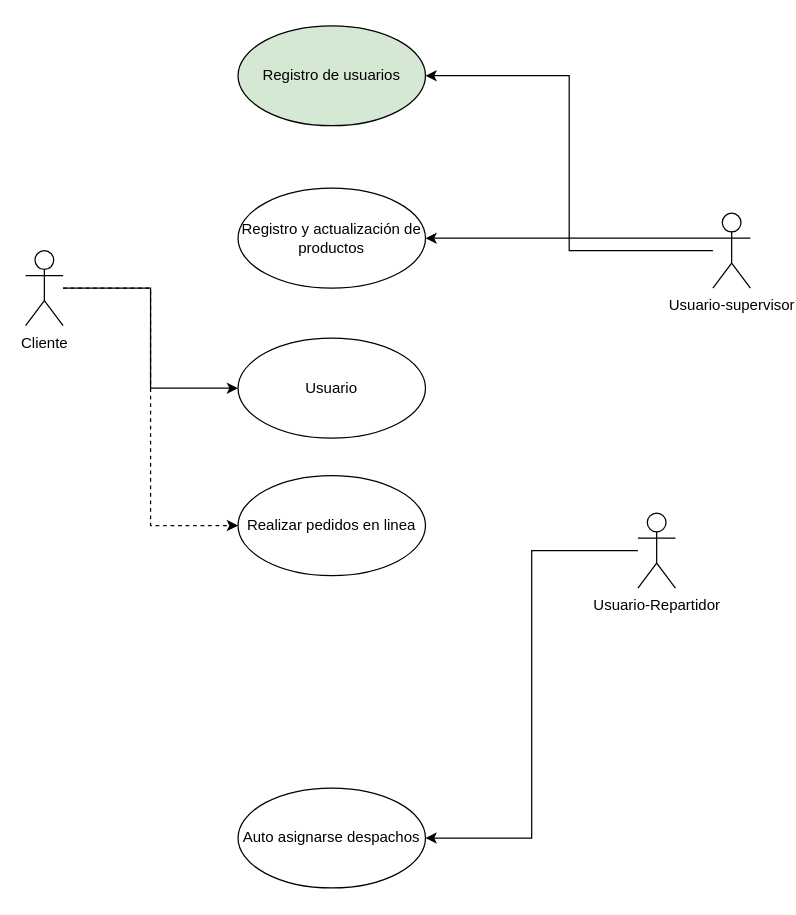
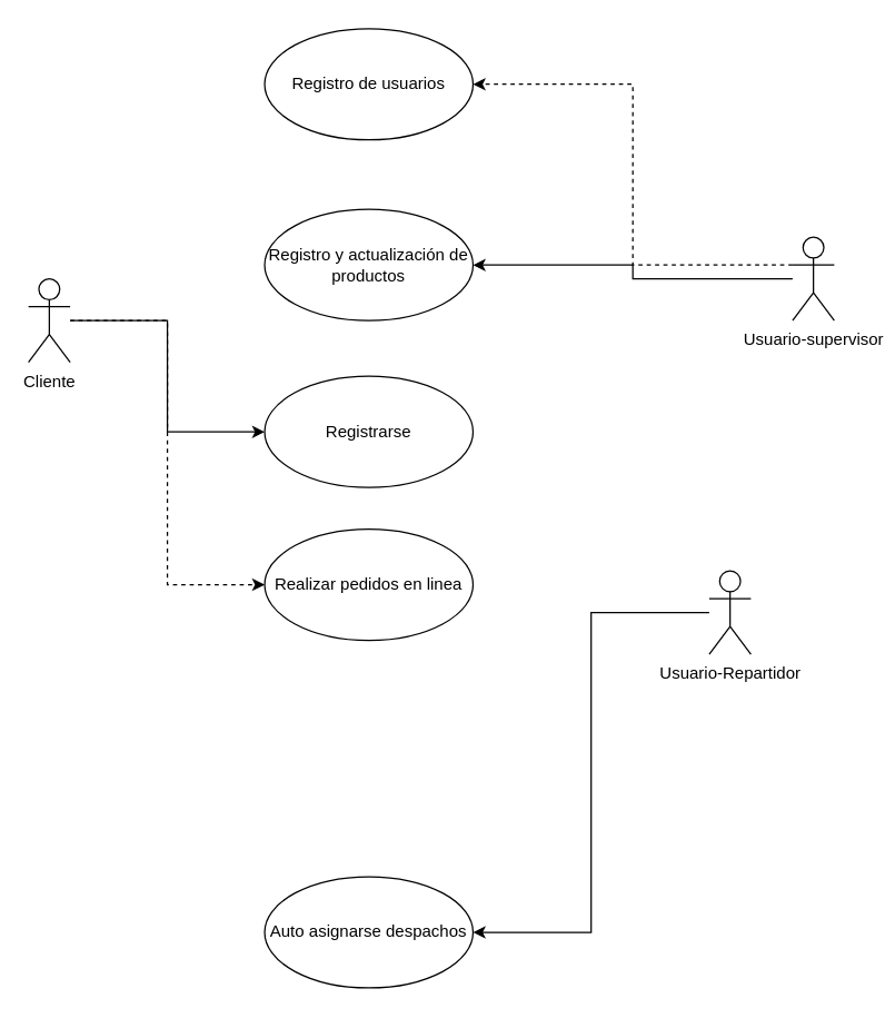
  <mxCell id="0" />
  <mxCell id="1" parent="0" />
  <mxCell id="2" style="edgeStyle=orthogonalEdgeStyle;rounded=0;orthogonalLoop=1;jettySize=auto;html=1;entryX=0;entryY=0.5;entryDx=0;entryDy=0;" parent="1" source="4" target="11" edge="1"><mxGeometry relative="1" as="geometry" /></mxCell>
  <mxCell id="3" style="edgeStyle=orthogonalEdgeStyle;rounded=0;orthogonalLoop=1;jettySize=auto;html=1;entryX=0;entryY=0.5;entryDx=0;entryDy=0;dashed=1;" parent="1" source="4" target="13" edge="1"><mxGeometry relative="1" as="geometry" /></mxCell>
  <mxCell id="4" value="Cliente" style="shape=umlActor;verticalLabelPosition=bottom;verticalAlign=top;html=1;outlineConnect=0;" parent="1" vertex="1"><mxGeometry x="20" y="200" width="30" height="60" as="geometry" /></mxCell>
- <mxCell id="5" style="edgeStyle=orthogonalEdgeStyle;rounded=0;orthogonalLoop=1;jettySize=auto;html=1;exitX=0;exitY=0.333;exitDx=0;exitDy=0;exitPerimeter=0;entryX=1;entryY=0.5;entryDx=0;entryDy=0;" parent="1" source="7" target="10" edge="1"><mxGeometry relative="1" as="geometry" /></mxCell>
+ <mxCell id="5" style="edgeStyle=orthogonalEdgeStyle;rounded=0;orthogonalLoop=1;jettySize=auto;html=1;exitX=0;exitY=0.333;exitDx=0;exitDy=0;exitPerimeter=0;entryX=1;entryY=0.5;entryDx=0;entryDy=0;dashed=1;" parent="1" source="7" target="10" edge="1"><mxGeometry relative="1" as="geometry" /></mxCell>
  <mxCell id="6" style="edgeStyle=orthogonalEdgeStyle;rounded=0;orthogonalLoop=1;jettySize=auto;html=1;" parent="1" source="7" target="12" edge="1"><mxGeometry relative="1" as="geometry" /></mxCell>
  <mxCell id="7" value="Usuario-supervisor" style="shape=umlActor;verticalLabelPosition=bottom;verticalAlign=top;html=1;outlineConnect=0;" parent="1" vertex="1"><mxGeometry x="570" y="170" width="30" height="60" as="geometry" /></mxCell>
  <mxCell id="8" style="edgeStyle=orthogonalEdgeStyle;rounded=0;orthogonalLoop=1;jettySize=auto;html=1;entryX=1;entryY=0.5;entryDx=0;entryDy=0;" parent="1" source="9" target="14" edge="1"><mxGeometry relative="1" as="geometry" /></mxCell>
  <mxCell id="9" value="Usuario-Repartidor" style="shape=umlActor;verticalLabelPosition=bottom;verticalAlign=top;html=1;outlineConnect=0;" parent="1" vertex="1"><mxGeometry x="510" y="410" width="30" height="60" as="geometry" /></mxCell>
- <mxCell id="10" value="Registro de usuarios" style="ellipse;whiteSpace=wrap;html=1;fillColor=#d5e8d4;" parent="1" vertex="1"><mxGeometry x="190" y="20" width="150" height="80" as="geometry" /></mxCell>
- <mxCell id="11" value="Usuario" style="ellipse;whiteSpace=wrap;html=1;" parent="1" vertex="1"><mxGeometry x="190" y="270" width="150" height="80" as="geometry" /></mxCell>
+ <mxCell id="10" value="Registro de usuarios" style="ellipse;whiteSpace=wrap;html=1;" parent="1" vertex="1"><mxGeometry x="190" y="20" width="150" height="80" as="geometry" /></mxCell>
+ <mxCell id="11" value="Registrarse" style="ellipse;whiteSpace=wrap;html=1;" parent="1" vertex="1"><mxGeometry x="190" y="270" width="150" height="80" as="geometry" /></mxCell>
  <mxCell id="12" value="Registro y actualización de productos" style="ellipse;whiteSpace=wrap;html=1;" parent="1" vertex="1"><mxGeometry x="190" y="150" width="150" height="80" as="geometry" /></mxCell>
  <mxCell id="13" value="Realizar pedidos en linea" style="ellipse;whiteSpace=wrap;html=1;" parent="1" vertex="1"><mxGeometry x="190" y="380" width="150" height="80" as="geometry" /></mxCell>
  <mxCell id="14" value="Auto asignarse despachos" style="ellipse;whiteSpace=wrap;html=1;" parent="1" vertex="1"><mxGeometry x="190" y="630" width="150" height="80" as="geometry" /></mxCell>
